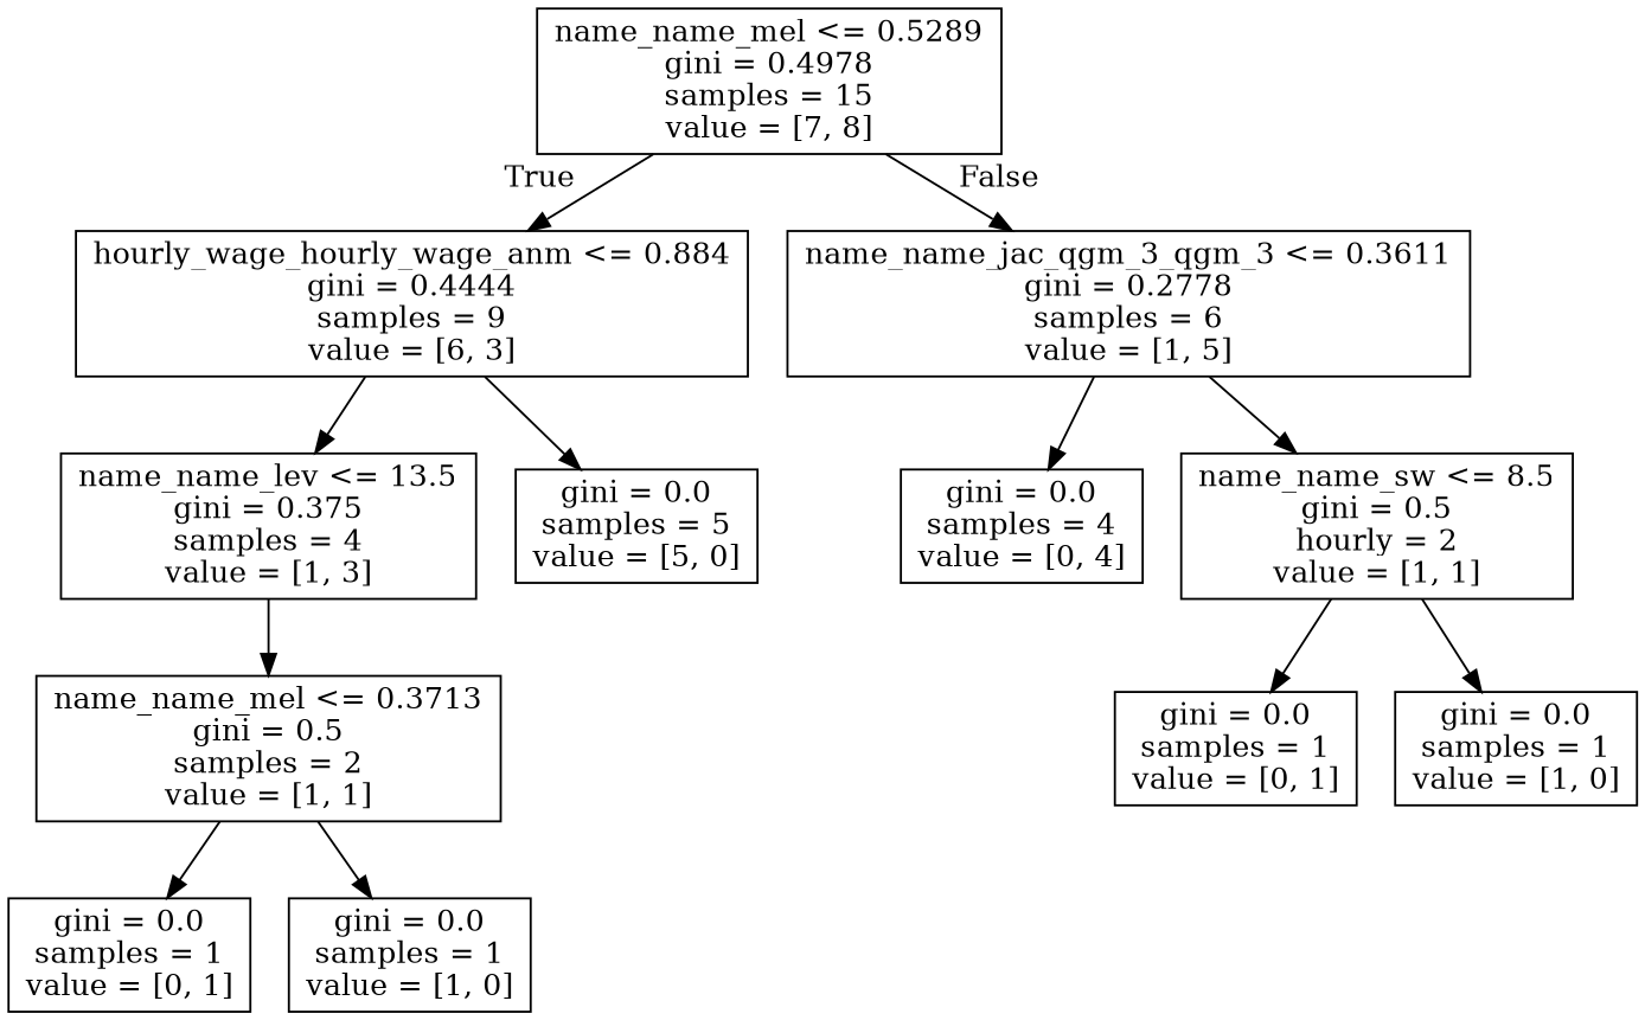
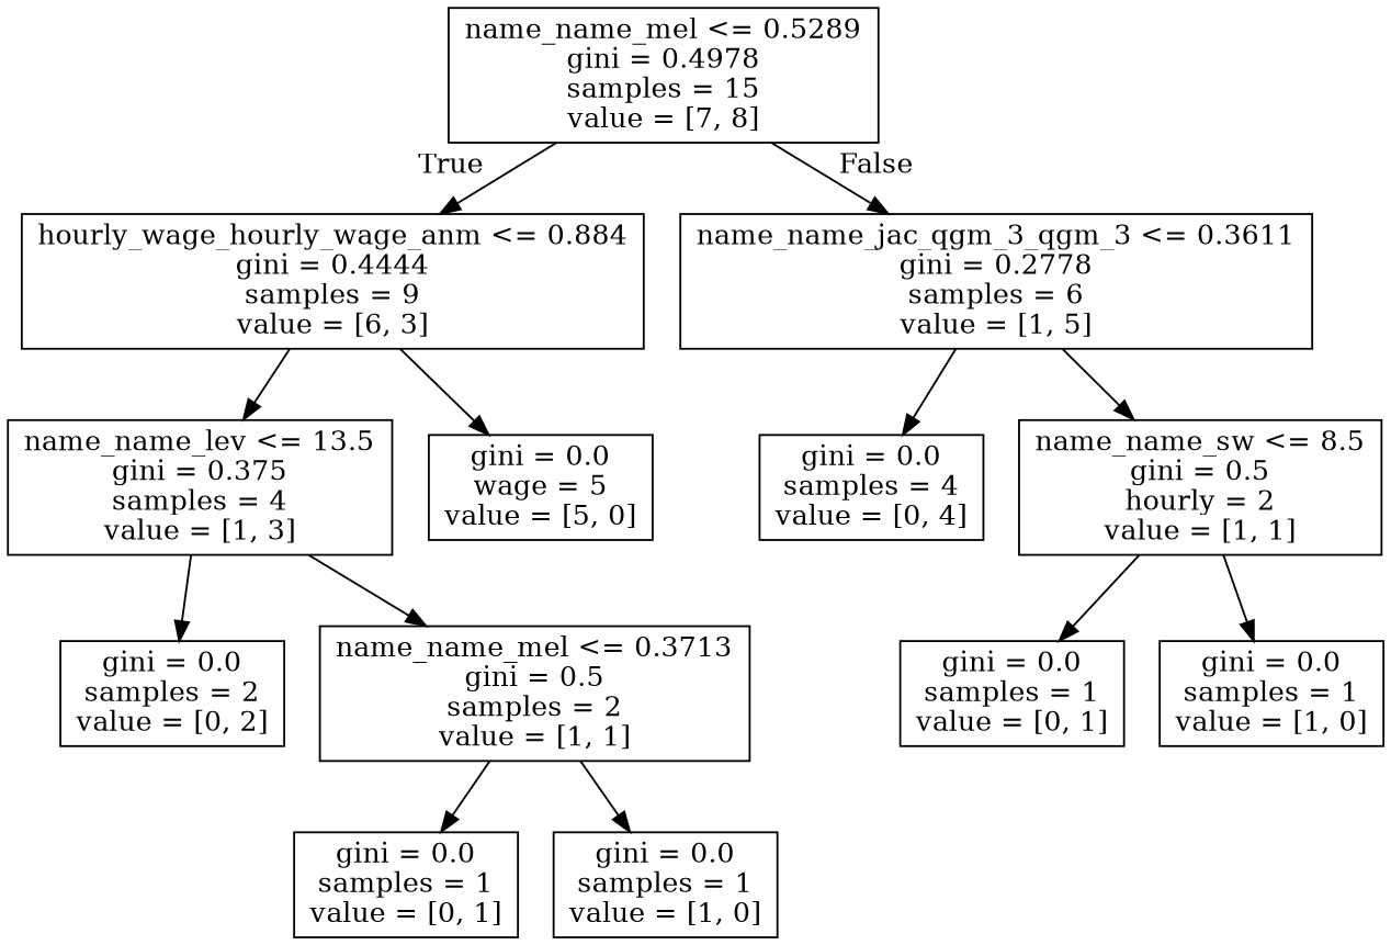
  digraph {
    node [shape=box]
    n1 [label="name_name_mel <= 0.5289\ngini = 0.4978\nsamples = 15\nvalue = [7, 8]"]
    n2 [label="hourly_wage_hourly_wage_anm <= 0.884\ngini = 0.4444\nsamples = 9\nvalue = [6, 3]"]
    n3 [label="name_name_jac_qgm_3_qgm_3 <= 0.3611\ngini = 0.2778\nsamples = 6\nvalue = [1, 5]"]
    n4 [label="name_name_lev <= 13.5\ngini = 0.375\nsamples = 4\nvalue = [1, 3]"]
-   n5 [label="gini = 0.0\nsamples = 5\nvalue = [5, 0]"]
+   n5 [label="gini = 0.0\nwage = 5\nvalue = [5, 0]"]
    n6 [label="gini = 0.0\nsamples = 4\nvalue = [0, 4]"]
    n7 [label="name_name_sw <= 8.5\ngini = 0.5\nhourly = 2\nvalue = [1, 1]"]
+   n8 [label="gini = 0.0\nsamples = 2\nvalue = [0, 2]"]
    n9 [label="name_name_mel <= 0.3713\ngini = 0.5\nsamples = 2\nvalue = [1, 1]"]
    n10 [label="gini = 0.0\nsamples = 1\nvalue = [0, 1]"]
    n11 [label="gini = 0.0\nsamples = 1\nvalue = [1, 0]"]
    n12 [label="gini = 0.0\nsamples = 1\nvalue = [0, 1]"]
    n13 [label="gini = 0.0\nsamples = 1\nvalue = [1, 0]"]
    n1 -> n2 [headlabel=True labelangle=45 labeldistance=2.5]
    n1 -> n3 [headlabel=False labelangle=-45 labeldistance=2.5]
    n2 -> n4
    n2 -> n5
    n3 -> n6
    n3 -> n7
+   n4 -> n8
    n4 -> n9
    n7 -> n12
    n7 -> n13
    n9 -> n10
    n9 -> n11
  }
